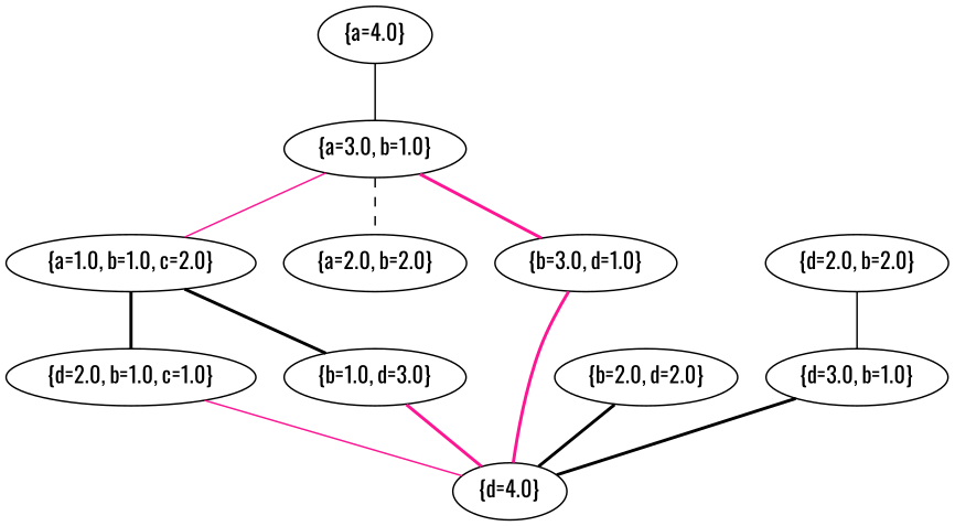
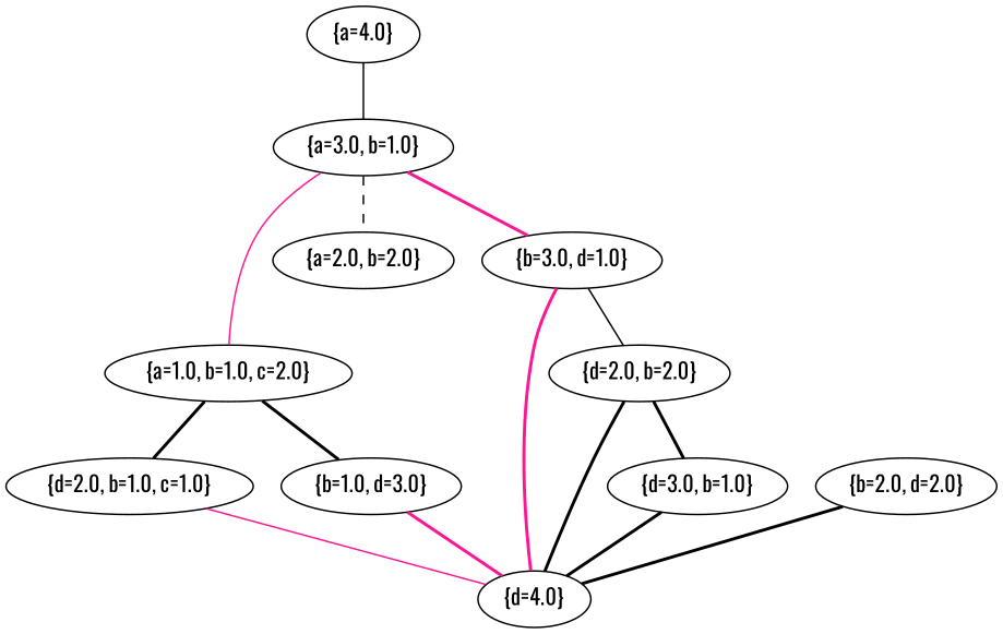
  graph {
    fontname=Oswald
    node [fontname=Oswald]
    edge [color=black fontname=Oswald style=bold]
    "{a=4.0}" [state="{a=4.0}" "ui.label"="{a=4.0}"]
    "{a=3.0, b=1.0}" [state="{a=3.0, b=1.0}" "ui.label"="{a=3.0, b=1.0}"]
    "{a=1.0, b=1.0, c=2.0}" [state="{a=1.0, b=1.0, c=2.0}" "ui.label"="{a=1.0, b=1.0, c=2.0}"]
    "{a=2.0, b=2.0}" [state="{a=2.0, b=2.0}" "ui.label"="{a=2.0, b=2.0}"]
    "{b=3.0, d=1.0}" [state="{b=3.0, d=1.0}" "ui.label"="{b=3.0, d=1.0}"]
    "{d=2.0, b=1.0, c=1.0}" [state="{d=2.0, b=1.0, c=1.0}" "ui.label"="{d=2.0, b=1.0, c=1.0}"]
    "{b=1.0, d=3.0}" [state="{b=1.0, d=3.0}" "ui.label"="{b=1.0, d=3.0}"]
    "{d=4.0}" [state="{d=4.0}" "ui.label"="{d=4.0}"]
    "{d=2.0, b=2.0}" [state="{d=2.0, b=2.0}" "ui.label"="{d=2.0, b=2.0}"]
    "{b=2.0, d=2.0}" [state="{b=2.0, d=2.0}" "ui.label"="{b=2.0, d=2.0}"]
    "{d=3.0, b=1.0}" [state="{d=3.0, b=1.0}" "ui.label"="{d=3.0, b=1.0}"]
    "{a=4.0}" -- "{a=3.0, b=1.0}" [style=solid]
    "{a=3.0, b=1.0}" -- "{a=1.0, b=1.0, c=2.0}" [color=deeppink style=solid]
    "{a=3.0, b=1.0}" -- "{a=2.0, b=2.0}" [style=dashed]
    "{a=3.0, b=1.0}" -- "{b=3.0, d=1.0}" [color=deeppink]
    "{a=1.0, b=1.0, c=2.0}" -- "{d=2.0, b=1.0, c=1.0}"
    "{a=1.0, b=1.0, c=2.0}" -- "{b=1.0, d=3.0}"
    "{b=3.0, d=1.0}" -- "{d=4.0}" [color=deeppink]
+   "{b=3.0, d=1.0}" -- "{d=2.0, b=2.0}" [style=solid]
    "{d=2.0, b=1.0, c=1.0}" -- "{d=4.0}" [color=deeppink style=solid]
    "{b=1.0, d=3.0}" -- "{d=4.0}" [color=deeppink]
-   "{d=2.0, b=2.0}" -- "{d=3.0, b=1.0}" [style=solid]
+   "{d=2.0, b=2.0}" -- "{d=4.0}"
+   "{d=2.0, b=2.0}" -- "{d=3.0, b=1.0}"
    "{b=2.0, d=2.0}" -- "{d=4.0}"
    "{d=3.0, b=1.0}" -- "{d=4.0}"
  }
